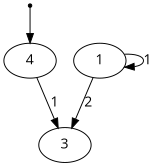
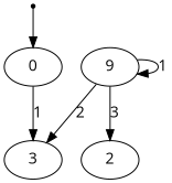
  digraph {
    fontname="Open Sans"
    node [fontname="Open Sans"]
    edge [fontname="Open Sans"]
    F0 [shape=point]
-   0 [label=4]
+   0
    3
-   1
+   1 [label=9]
+   2
    F0 -> 0
    0 -> 3 [label=1]
    1 -> 3 [label=2]
    1 -> 1 [label=1]
+   1 -> 2 [label=3]
  }
